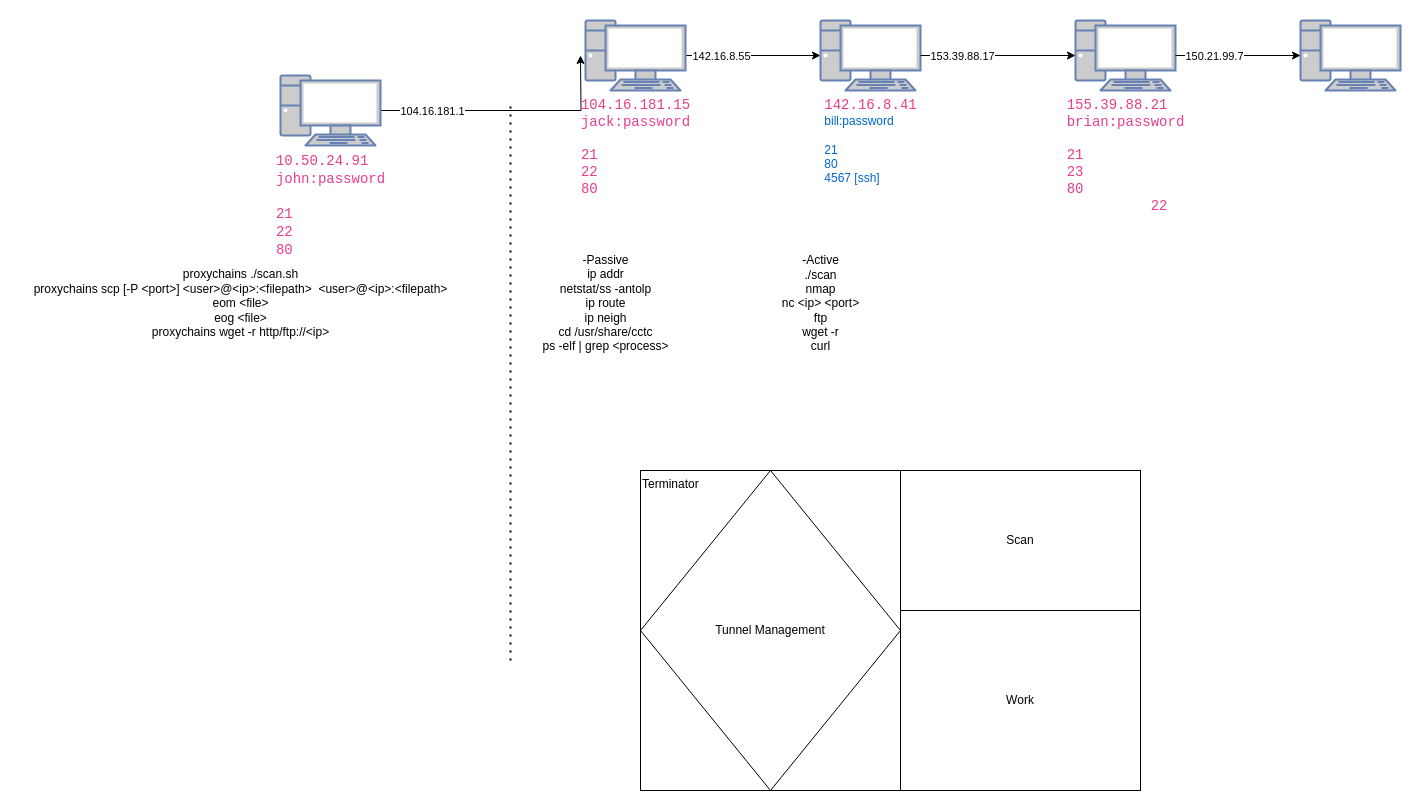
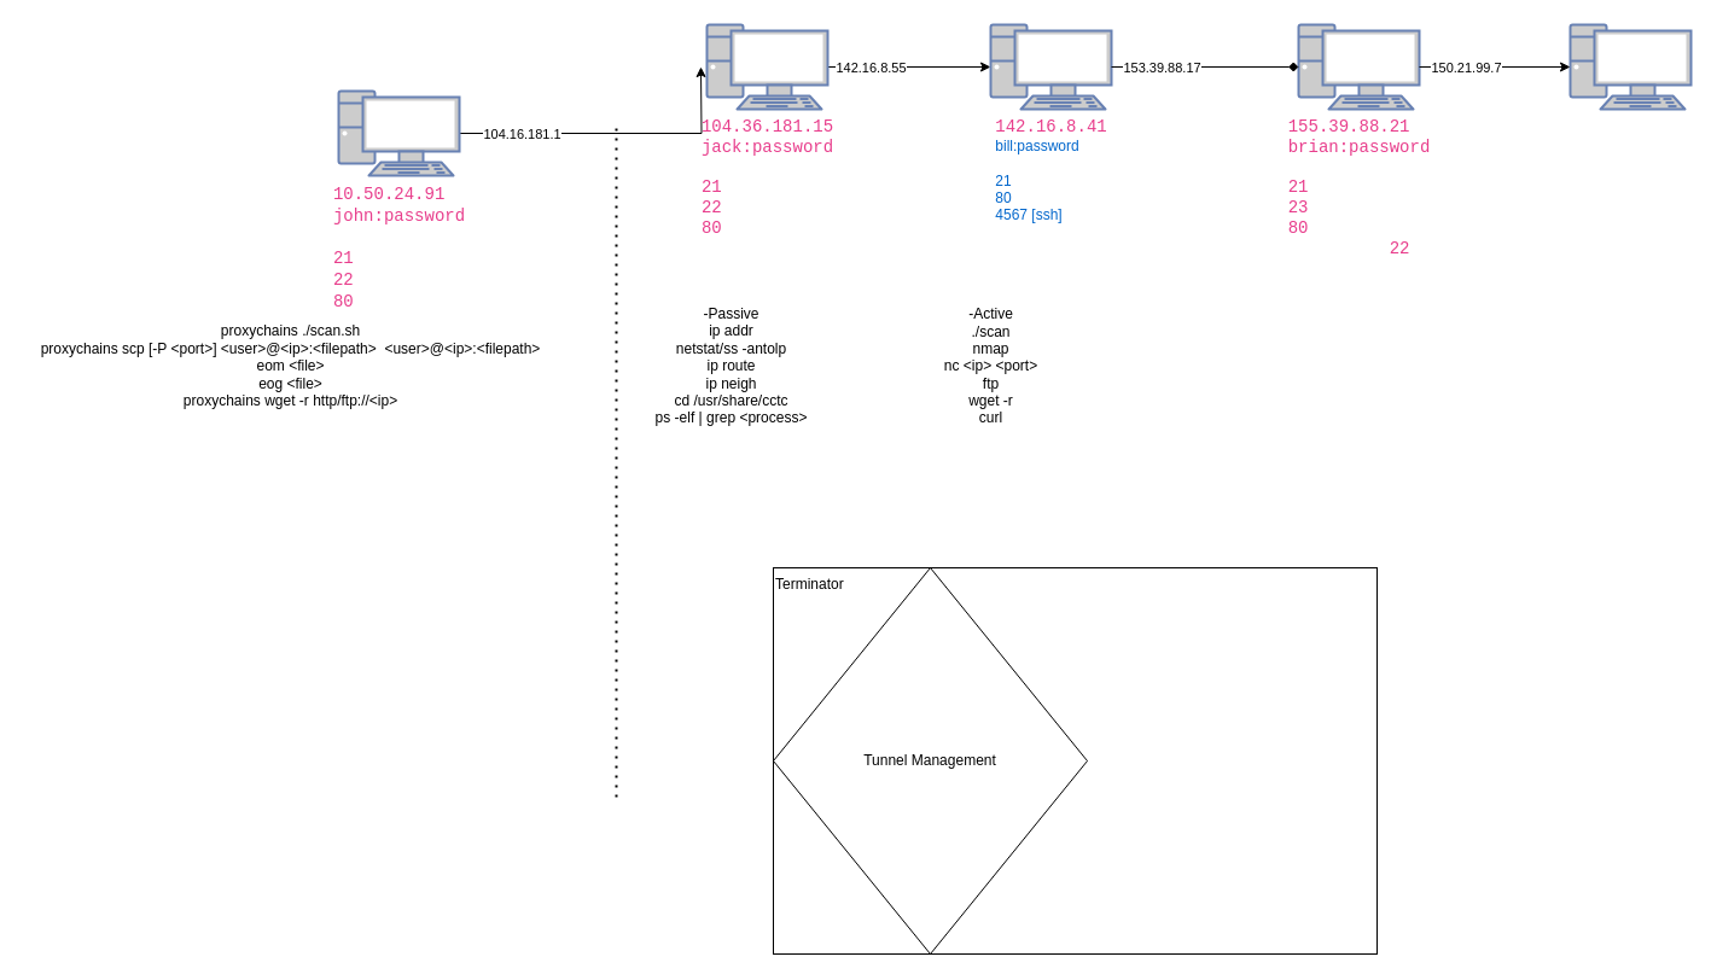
  <mxCell id="0" />
  <mxCell id="1" parent="0" />
  <mxCell id="2" style="edgeStyle=orthogonalEdgeStyle;rounded=0;orthogonalLoop=1;jettySize=auto;html=1;exitX=1;exitY=0.5;exitDx=0;exitDy=0;exitPerimeter=0;" edge="1" parent="1" source="4"><mxGeometry relative="1" as="geometry"><mxPoint x="580" y="55" as="targetPoint" /></mxGeometry></mxCell>
  <mxCell id="3" value="104.16.181.1" style="edgeLabel;html=1;align=center;verticalAlign=middle;resizable=0;points=[];" vertex="1" connectable="0" parent="2"><mxGeometry x="-0.701" y="4" relative="1" as="geometry"><mxPoint x="13" y="4" as="offset" /></mxGeometry></mxCell>
  <mxCell id="4" value="&lt;div style=&quot;text-align: start;&quot;&gt;&lt;span style=&quot;background-color: initial; font-size: 14px; text-wrap: wrap;&quot;&gt;&lt;font face=&quot;SFMono-Regular, Menlo, Monaco, Consolas, Liberation Mono, Courier New, monospace&quot; color=&quot;#e83e8c&quot;&gt;10.50.24.91&lt;/font&gt;&lt;/span&gt;&lt;/div&gt;&lt;div style=&quot;text-align: start;&quot;&gt;&lt;span style=&quot;background-color: initial; font-size: 14px; text-wrap: wrap;&quot;&gt;&lt;font face=&quot;SFMono-Regular, Menlo, Monaco, Consolas, Liberation Mono, Courier New, monospace&quot; color=&quot;#e83e8c&quot;&gt;john:password&lt;/font&gt;&lt;/span&gt;&lt;/div&gt;&lt;div style=&quot;text-align: start;&quot;&gt;&lt;span style=&quot;background-color: initial; font-size: 14px; text-wrap: wrap;&quot;&gt;&lt;font face=&quot;SFMono-Regular, Menlo, Monaco, Consolas, Liberation Mono, Courier New, monospace&quot; color=&quot;#e83e8c&quot;&gt;&lt;br&gt;&lt;/font&gt;&lt;/span&gt;&lt;/div&gt;&lt;div style=&quot;text-align: start;&quot;&gt;&lt;span style=&quot;background-color: initial; font-size: 14px; text-wrap: wrap;&quot;&gt;&lt;font face=&quot;SFMono-Regular, Menlo, Monaco, Consolas, Liberation Mono, Courier New, monospace&quot; color=&quot;#e83e8c&quot;&gt;21&lt;/font&gt;&lt;/span&gt;&lt;/div&gt;&lt;div style=&quot;text-align: start;&quot;&gt;&lt;span style=&quot;background-color: initial; font-size: 14px; text-wrap: wrap;&quot;&gt;&lt;font face=&quot;SFMono-Regular, Menlo, Monaco, Consolas, Liberation Mono, Courier New, monospace&quot; color=&quot;#e83e8c&quot;&gt;22&lt;/font&gt;&lt;/span&gt;&lt;/div&gt;&lt;div style=&quot;text-align: start;&quot;&gt;&lt;span style=&quot;background-color: initial; font-size: 14px; text-wrap: wrap;&quot;&gt;&lt;font face=&quot;SFMono-Regular, Menlo, Monaco, Consolas, Liberation Mono, Courier New, monospace&quot; color=&quot;#e83e8c&quot;&gt;80&lt;/font&gt;&lt;/span&gt;&lt;/div&gt;" style="fontColor=#0066CC;verticalAlign=top;verticalLabelPosition=bottom;labelPosition=center;align=center;html=1;outlineConnect=0;fillColor=#CCCCCC;strokeColor=#6881B3;gradientColor=none;gradientDirection=north;strokeWidth=2;shape=mxgraph.networks.pc;" vertex="1" parent="1"><mxGeometry x="280" y="75" width="100" height="70" as="geometry" /></mxCell>
  <mxCell id="5" style="edgeStyle=orthogonalEdgeStyle;rounded=0;orthogonalLoop=1;jettySize=auto;html=1;exitX=1;exitY=0.5;exitDx=0;exitDy=0;exitPerimeter=0;" edge="1" parent="1" source="7"><mxGeometry relative="1" as="geometry"><mxPoint x="820" y="55" as="targetPoint" /></mxGeometry></mxCell>
  <mxCell id="6" value="142.16.8.55" style="edgeLabel;html=1;align=center;verticalAlign=middle;resizable=0;points=[];" vertex="1" connectable="0" parent="5"><mxGeometry x="-0.808" y="-1" relative="1" as="geometry"><mxPoint x="22" y="-1" as="offset" /></mxGeometry></mxCell>
- <mxCell id="7" value="&lt;div style=&quot;text-align: start;&quot;&gt;&lt;font face=&quot;SFMono-Regular, Menlo, Monaco, Consolas, Liberation Mono, Courier New, monospace&quot; color=&quot;#e83e8c&quot;&gt;&lt;span style=&quot;font-size: 14px; text-wrap: wrap;&quot;&gt;104.16.181.15&lt;/span&gt;&lt;/font&gt;&lt;br&gt;&lt;/div&gt;&lt;div style=&quot;text-align: start;&quot;&gt;&lt;font face=&quot;SFMono-Regular, Menlo, Monaco, Consolas, Liberation Mono, Courier New, monospace&quot; color=&quot;#e83e8c&quot;&gt;&lt;span style=&quot;font-size: 14px; text-wrap: wrap;&quot;&gt;jack:password&lt;/span&gt;&lt;/font&gt;&lt;/div&gt;&lt;div style=&quot;text-align: start;&quot;&gt;&lt;font face=&quot;SFMono-Regular, Menlo, Monaco, Consolas, Liberation Mono, Courier New, monospace&quot; color=&quot;#e83e8c&quot;&gt;&lt;span style=&quot;font-size: 14px; text-wrap: wrap;&quot;&gt;&lt;br&gt;&lt;/span&gt;&lt;/font&gt;&lt;/div&gt;&lt;div style=&quot;text-align: start;&quot;&gt;&lt;font face=&quot;SFMono-Regular, Menlo, Monaco, Consolas, Liberation Mono, Courier New, monospace&quot; color=&quot;#e83e8c&quot;&gt;&lt;span style=&quot;font-size: 14px; text-wrap: wrap;&quot;&gt;21&lt;/span&gt;&lt;/font&gt;&lt;/div&gt;&lt;div style=&quot;text-align: start;&quot;&gt;&lt;font face=&quot;SFMono-Regular, Menlo, Monaco, Consolas, Liberation Mono, Courier New, monospace&quot; color=&quot;#e83e8c&quot;&gt;&lt;span style=&quot;font-size: 14px; text-wrap: wrap;&quot;&gt;22&lt;/span&gt;&lt;/font&gt;&lt;/div&gt;&lt;div style=&quot;text-align: start;&quot;&gt;&lt;font face=&quot;SFMono-Regular, Menlo, Monaco, Consolas, Liberation Mono, Courier New, monospace&quot; color=&quot;#e83e8c&quot;&gt;&lt;span style=&quot;font-size: 14px; text-wrap: wrap;&quot;&gt;80&lt;/span&gt;&lt;/font&gt;&lt;/div&gt;" style="fontColor=#0066CC;verticalAlign=top;verticalLabelPosition=bottom;labelPosition=center;align=center;html=1;outlineConnect=0;fillColor=#CCCCCC;strokeColor=#6881B3;gradientColor=none;gradientDirection=north;strokeWidth=2;shape=mxgraph.networks.pc;" vertex="1" parent="1"><mxGeometry x="585" y="20" width="100" height="70" as="geometry" /></mxCell>
+ <mxCell id="7" value="&lt;div style=&quot;text-align: start;&quot;&gt;&lt;font face=&quot;SFMono-Regular, Menlo, Monaco, Consolas, Liberation Mono, Courier New, monospace&quot; color=&quot;#e83e8c&quot;&gt;&lt;span style=&quot;font-size: 14px; text-wrap: wrap;&quot;&gt;104.36.181.15&lt;/span&gt;&lt;/font&gt;&lt;br&gt;&lt;/div&gt;&lt;div style=&quot;text-align: start;&quot;&gt;&lt;font face=&quot;SFMono-Regular, Menlo, Monaco, Consolas, Liberation Mono, Courier New, monospace&quot; color=&quot;#e83e8c&quot;&gt;&lt;span style=&quot;font-size: 14px; text-wrap: wrap;&quot;&gt;jack:password&lt;/span&gt;&lt;/font&gt;&lt;/div&gt;&lt;div style=&quot;text-align: start;&quot;&gt;&lt;font face=&quot;SFMono-Regular, Menlo, Monaco, Consolas, Liberation Mono, Courier New, monospace&quot; color=&quot;#e83e8c&quot;&gt;&lt;span style=&quot;font-size: 14px; text-wrap: wrap;&quot;&gt;&lt;br&gt;&lt;/span&gt;&lt;/font&gt;&lt;/div&gt;&lt;div style=&quot;text-align: start;&quot;&gt;&lt;font face=&quot;SFMono-Regular, Menlo, Monaco, Consolas, Liberation Mono, Courier New, monospace&quot; color=&quot;#e83e8c&quot;&gt;&lt;span style=&quot;font-size: 14px; text-wrap: wrap;&quot;&gt;21&lt;/span&gt;&lt;/font&gt;&lt;/div&gt;&lt;div style=&quot;text-align: start;&quot;&gt;&lt;font face=&quot;SFMono-Regular, Menlo, Monaco, Consolas, Liberation Mono, Courier New, monospace&quot; color=&quot;#e83e8c&quot;&gt;&lt;span style=&quot;font-size: 14px; text-wrap: wrap;&quot;&gt;22&lt;/span&gt;&lt;/font&gt;&lt;/div&gt;&lt;div style=&quot;text-align: start;&quot;&gt;&lt;font face=&quot;SFMono-Regular, Menlo, Monaco, Consolas, Liberation Mono, Courier New, monospace&quot; color=&quot;#e83e8c&quot;&gt;&lt;span style=&quot;font-size: 14px; text-wrap: wrap;&quot;&gt;80&lt;/span&gt;&lt;/font&gt;&lt;/div&gt;" style="fontColor=#0066CC;verticalAlign=top;verticalLabelPosition=bottom;labelPosition=center;align=center;html=1;outlineConnect=0;fillColor=#CCCCCC;strokeColor=#6881B3;gradientColor=none;gradientDirection=north;strokeWidth=2;shape=mxgraph.networks.pc;" vertex="1" parent="1"><mxGeometry x="585" y="20" width="100" height="70" as="geometry" /></mxCell>
  <mxCell id="8" value="&lt;div style=&quot;text-align: start;&quot;&gt;&lt;font face=&quot;SFMono-Regular, Menlo, Monaco, Consolas, Liberation Mono, Courier New, monospace&quot; color=&quot;#e83e8c&quot;&gt;&lt;span style=&quot;font-size: 14px; text-wrap: wrap;&quot;&gt;142.16.8.41&lt;/span&gt;&lt;/font&gt;&lt;/div&gt;&lt;div style=&quot;text-align: start;&quot;&gt;bill:password&lt;/div&gt;&lt;div style=&quot;text-align: start;&quot;&gt;&lt;br&gt;&lt;/div&gt;&lt;div style=&quot;text-align: start;&quot;&gt;21&lt;/div&gt;&lt;div style=&quot;text-align: start;&quot;&gt;80&lt;/div&gt;&lt;div style=&quot;text-align: start;&quot;&gt;4567 [ssh]&lt;/div&gt;" style="fontColor=#0066CC;verticalAlign=top;verticalLabelPosition=bottom;labelPosition=center;align=center;html=1;outlineConnect=0;fillColor=#CCCCCC;strokeColor=#6881B3;gradientColor=none;gradientDirection=north;strokeWidth=2;shape=mxgraph.networks.pc;" vertex="1" parent="1"><mxGeometry x="820" y="20" width="100" height="70" as="geometry" /></mxCell>
  <mxCell id="9" value="&lt;div style=&quot;text-align: start;&quot;&gt;&lt;font face=&quot;SFMono-Regular, Menlo, Monaco, Consolas, Liberation Mono, Courier New, monospace&quot; color=&quot;#e83e8c&quot;&gt;&lt;span style=&quot;font-size: 14px; text-wrap: wrap;&quot;&gt;155.39.88.21&lt;/span&gt;&lt;/font&gt;&lt;/div&gt;&lt;div style=&quot;text-align: start;&quot;&gt;&lt;font face=&quot;SFMono-Regular, Menlo, Monaco, Consolas, Liberation Mono, Courier New, monospace&quot; color=&quot;#e83e8c&quot;&gt;&lt;span style=&quot;font-size: 14px; text-wrap: wrap;&quot;&gt;brian:password&lt;/span&gt;&lt;/font&gt;&lt;/div&gt;&lt;div style=&quot;text-align: start;&quot;&gt;&lt;font face=&quot;SFMono-Regular, Menlo, Monaco, Consolas, Liberation Mono, Courier New, monospace&quot; color=&quot;#e83e8c&quot;&gt;&lt;span style=&quot;font-size: 14px; text-wrap: wrap;&quot;&gt;&lt;br&gt;&lt;/span&gt;&lt;/font&gt;&lt;/div&gt;&lt;div style=&quot;text-align: start;&quot;&gt;&lt;font face=&quot;SFMono-Regular, Menlo, Monaco, Consolas, Liberation Mono, Courier New, monospace&quot; color=&quot;#e83e8c&quot;&gt;&lt;span style=&quot;font-size: 14px; text-wrap: wrap;&quot;&gt;21&lt;/span&gt;&lt;/font&gt;&lt;/div&gt;&lt;div style=&quot;text-align: start;&quot;&gt;&lt;font face=&quot;SFMono-Regular, Menlo, Monaco, Consolas, Liberation Mono, Courier New, monospace&quot; color=&quot;#e83e8c&quot;&gt;&lt;span style=&quot;font-size: 14px; text-wrap: wrap;&quot;&gt;23&lt;/span&gt;&lt;/font&gt;&lt;/div&gt;&lt;div style=&quot;text-align: start;&quot;&gt;&lt;font face=&quot;SFMono-Regular, Menlo, Monaco, Consolas, Liberation Mono, Courier New, monospace&quot; color=&quot;#e83e8c&quot;&gt;&lt;span style=&quot;font-size: 14px; text-wrap: wrap;&quot;&gt;80&lt;/span&gt;&lt;/font&gt;&lt;/div&gt;&lt;div style=&quot;text-align: start;&quot;&gt;&lt;font face=&quot;SFMono-Regular, Menlo, Monaco, Consolas, Liberation Mono, Courier New, monospace&quot; color=&quot;#e83e8c&quot;&gt;&lt;span style=&quot;font-size: 14px; text-wrap: wrap;&quot;&gt;&amp;nbsp; &amp;nbsp; &amp;nbsp; &amp;nbsp; &amp;nbsp; 22&lt;/span&gt;&lt;/font&gt;&lt;/div&gt;" style="fontColor=#0066CC;verticalAlign=top;verticalLabelPosition=bottom;labelPosition=center;align=center;html=1;outlineConnect=0;fillColor=#CCCCCC;strokeColor=#6881B3;gradientColor=none;gradientDirection=north;strokeWidth=2;shape=mxgraph.networks.pc;" vertex="1" parent="1"><mxGeometry x="1075" y="20" width="100" height="70" as="geometry" /></mxCell>
- <mxCell id="10" style="edgeStyle=orthogonalEdgeStyle;rounded=0;orthogonalLoop=1;jettySize=auto;html=1;exitX=1;exitY=0.5;exitDx=0;exitDy=0;exitPerimeter=0;entryX=0;entryY=0.5;entryDx=0;entryDy=0;entryPerimeter=0;" edge="1" parent="1" source="8" target="9"><mxGeometry relative="1" as="geometry" /></mxCell>
+ <mxCell id="10" style="edgeStyle=orthogonalEdgeStyle;rounded=0;orthogonalLoop=1;jettySize=auto;html=1;exitX=1;exitY=0.5;exitDx=0;exitDy=0;exitPerimeter=0;entryX=0;entryY=0.5;entryDx=0;entryDy=0;entryPerimeter=0;endArrow=diamond;" edge="1" parent="1" source="8" target="9"><mxGeometry relative="1" as="geometry" /></mxCell>
  <mxCell id="11" value="153.39.88.17" style="edgeLabel;html=1;align=center;verticalAlign=middle;resizable=0;points=[];" vertex="1" connectable="0" parent="10"><mxGeometry x="-0.8" y="-1" relative="1" as="geometry"><mxPoint x="26" y="-1" as="offset" /></mxGeometry></mxCell>
  <mxCell id="12" value="proxychains ./scan.sh&lt;div&gt;proxychains scp [-P &amp;lt;port&amp;gt;] &amp;lt;user&amp;gt;@&amp;lt;ip&amp;gt;:&amp;lt;filepath&amp;gt;&amp;nbsp; &amp;lt;user&amp;gt;@&amp;lt;ip&amp;gt;:&amp;lt;filepath&amp;gt;&lt;/div&gt;&lt;div&gt;eom &amp;lt;file&amp;gt;&lt;/div&gt;&lt;div&gt;eog &amp;lt;file&amp;gt;&lt;/div&gt;&lt;div&gt;proxychains wget -r http/ftp://&amp;lt;ip&amp;gt;&lt;/div&gt;&lt;div&gt;&lt;br&gt;&lt;/div&gt;" style="text;html=1;align=center;verticalAlign=middle;resizable=0;points=[];autosize=1;strokeColor=none;fillColor=none;" vertex="1" parent="1"><mxGeometry x="20" y="260" width="440" height="100" as="geometry" /></mxCell>
  <mxCell id="13" value="" style="endArrow=none;dashed=1;html=1;dashPattern=1 3;strokeWidth=2;rounded=0;" edge="1" parent="1"><mxGeometry width="50" height="50" relative="1" as="geometry"><mxPoint x="510" y="660" as="sourcePoint" /><mxPoint x="510" y="100" as="targetPoint" /></mxGeometry></mxCell>
  <mxCell id="14" value="-Passive&lt;div&gt;ip addr&lt;/div&gt;&lt;div&gt;netstat/ss -antolp&lt;/div&gt;&lt;div&gt;ip route&lt;/div&gt;&lt;div&gt;ip neigh&lt;/div&gt;&lt;div&gt;cd /usr/share/cctc&lt;/div&gt;&lt;div&gt;ps -elf | grep &amp;lt;process&amp;gt;&lt;/div&gt;&lt;div&gt;&lt;br&gt;&lt;/div&gt;" style="text;html=1;align=center;verticalAlign=middle;resizable=0;points=[];autosize=1;strokeColor=none;fillColor=none;" vertex="1" parent="1"><mxGeometry x="530" y="245" width="150" height="130" as="geometry" /></mxCell>
  <mxCell id="15" value="-Active&lt;div&gt;./scan&lt;/div&gt;&lt;div&gt;nmap&lt;/div&gt;&lt;div&gt;nc &amp;lt;ip&amp;gt; &amp;lt;port&amp;gt;&lt;/div&gt;&lt;div&gt;ftp&lt;/div&gt;&lt;div&gt;wget -r&lt;/div&gt;&lt;div&gt;curl&lt;/div&gt;" style="text;html=1;align=center;verticalAlign=middle;resizable=0;points=[];autosize=1;strokeColor=none;fillColor=none;" vertex="1" parent="1"><mxGeometry x="770" y="248" width="100" height="110" as="geometry" /></mxCell>
  <mxCell id="16" value="&lt;div style=&quot;text-align: start;&quot;&gt;&lt;br&gt;&lt;/div&gt;" style="fontColor=#0066CC;verticalAlign=top;verticalLabelPosition=bottom;labelPosition=center;align=center;html=1;outlineConnect=0;fillColor=#CCCCCC;strokeColor=#6881B3;gradientColor=none;gradientDirection=north;strokeWidth=2;shape=mxgraph.networks.pc;" vertex="1" parent="1"><mxGeometry x="1300" y="20" width="100" height="70" as="geometry" /></mxCell>
  <mxCell id="17" style="edgeStyle=orthogonalEdgeStyle;rounded=0;orthogonalLoop=1;jettySize=auto;html=1;exitX=1;exitY=0.5;exitDx=0;exitDy=0;exitPerimeter=0;entryX=0;entryY=0.5;entryDx=0;entryDy=0;entryPerimeter=0;" edge="1" parent="1" source="9" target="16"><mxGeometry relative="1" as="geometry" /></mxCell>
  <mxCell id="18" value="150.21.99.7" style="edgeLabel;html=1;align=center;verticalAlign=middle;resizable=0;points=[];" vertex="1" connectable="0" parent="17"><mxGeometry x="-0.757" y="1" relative="1" as="geometry"><mxPoint x="23" y="1" as="offset" /></mxGeometry></mxCell>
  <mxCell id="19" value="Tunnel Management" style="rhombus;whiteSpace=wrap;html=1;" vertex="1" parent="1"><mxGeometry x="640" y="470" width="260" height="320" as="geometry" /></mxCell>
- <mxCell id="20" value="Scan" style="whiteSpace=wrap;html=1;" vertex="1" parent="1"><mxGeometry x="900" y="470" width="240" height="140" as="geometry" /></mxCell>
- <mxCell id="21" value="Work" style="whiteSpace=wrap;html=1;" vertex="1" parent="1"><mxGeometry x="900" y="610" width="240" height="180" as="geometry" /></mxCell>
  <mxCell id="22" value="Terminator" style="whiteSpace=wrap;html=1;verticalAlign=top;fillColor=none;align=left;" vertex="1" parent="1"><mxGeometry x="640" y="470" width="500" height="320" as="geometry" /></mxCell>
